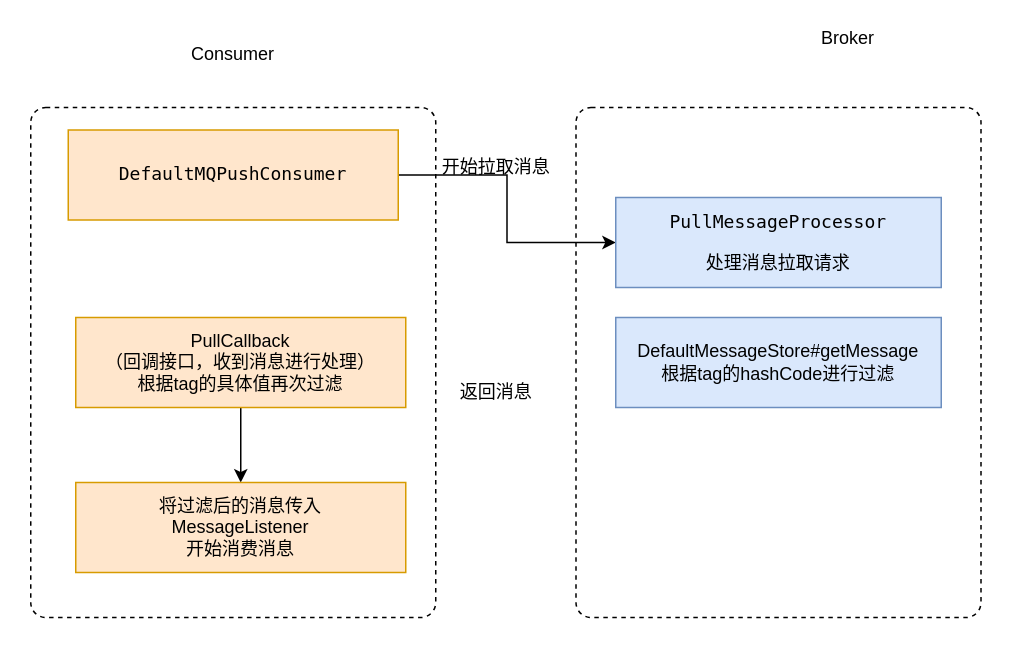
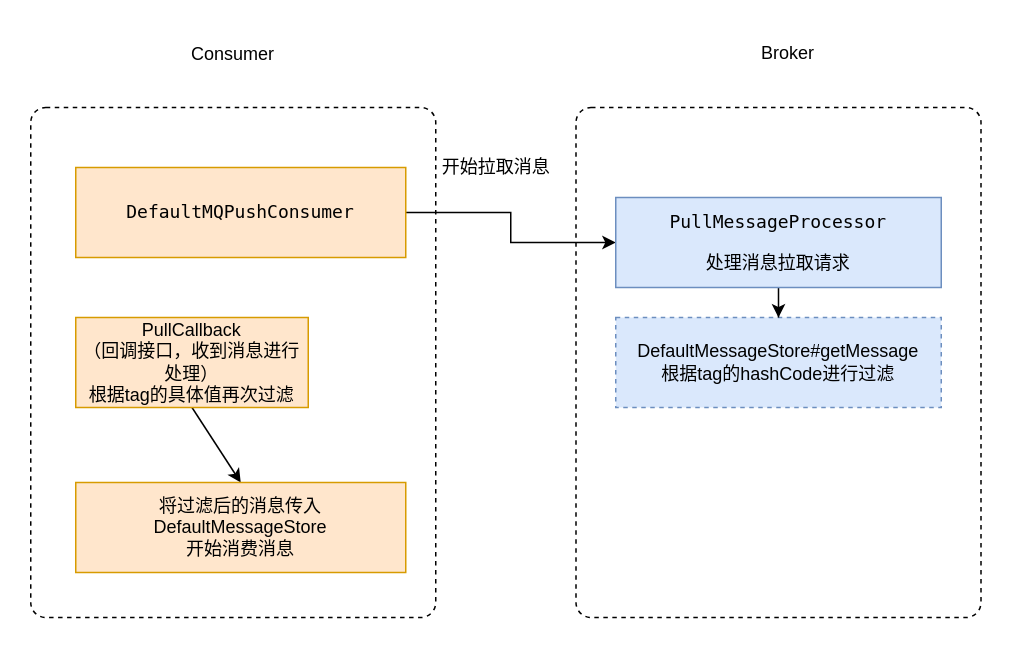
  <mxCell id="0" />
  <mxCell id="1" parent="0" />
  <mxCell id="2" value="" style="html=1;align=center;verticalAlign=top;rounded=1;absoluteArcSize=1;arcSize=20;dashed=1;" parent="1" vertex="1"><mxGeometry x="383.5" y="71" width="270" height="340" as="geometry" /></mxCell>
  <mxCell id="3" value="" style="html=1;align=center;verticalAlign=top;rounded=1;absoluteArcSize=1;arcSize=20;dashed=1;" parent="1" vertex="1"><mxGeometry x="20" y="71" width="270" height="340" as="geometry" /></mxCell>
  <mxCell id="4" style="edgeStyle=orthogonalEdgeStyle;rounded=0;orthogonalLoop=1;jettySize=auto;html=1;exitX=1;exitY=0.5;exitDx=0;exitDy=0;entryX=0;entryY=0.5;entryDx=0;entryDy=0;" edge="1" parent="1" source="5" target="14"><mxGeometry relative="1" as="geometry" /></mxCell>
- <mxCell id="5" value="&lt;pre&gt;DefaultMQPushConsumer&lt;/pre&gt;" style="rounded=0;whiteSpace=wrap;html=1;fillColor=#ffe6cc;strokeColor=#d79b00;" parent="1" vertex="1"><mxGeometry x="45" y="86" width="220" height="60" as="geometry" /></mxCell>
- <mxCell id="6" value="&lt;span&gt;DefaultMessageStore#getMessage&lt;br&gt;根据tag的hashCode进行过滤&lt;br&gt;&lt;/span&gt;" style="rounded=0;whiteSpace=wrap;html=1;fillColor=#dae8fc;strokeColor=#6c8ebf;" parent="1" vertex="1"><mxGeometry x="410" y="211" width="217" height="60" as="geometry" /></mxCell>
+ <mxCell id="5" value="&lt;pre&gt;DefaultMQPushConsumer&lt;/pre&gt;" style="rounded=0;whiteSpace=wrap;html=1;fillColor=#ffe6cc;strokeColor=#d79b00;" parent="1" vertex="1"><mxGeometry x="50" y="111" width="220" height="60" as="geometry" /></mxCell>
+ <mxCell id="6" value="&lt;span&gt;DefaultMessageStore#getMessage&lt;br&gt;根据tag的hashCode进行过滤&lt;br&gt;&lt;/span&gt;" style="rounded=0;whiteSpace=wrap;html=1;fillColor=#dae8fc;strokeColor=#6c8ebf;dashed=1;" parent="1" vertex="1"><mxGeometry x="410" y="211" width="217" height="60" as="geometry" /></mxCell>
  <mxCell id="7" style="edgeStyle=none;rounded=0;orthogonalLoop=1;jettySize=auto;html=1;exitX=0.5;exitY=1;exitDx=0;exitDy=0;entryX=0.5;entryY=0;entryDx=0;entryDy=0;" parent="1" source="8" target="9" edge="1"><mxGeometry relative="1" as="geometry" /></mxCell>
- <mxCell id="8" value="PullCallback&lt;br&gt;（回调接口，收到消息进行处理）&lt;br&gt;根据tag的具体值再次过滤" style="rounded=0;whiteSpace=wrap;html=1;fillColor=#ffe6cc;strokeColor=#d79b00;" parent="1" vertex="1"><mxGeometry x="50" y="211" width="220" height="60" as="geometry" /></mxCell>
- <mxCell id="9" value="&lt;span style=&quot;text-align: left&quot;&gt;将过滤后的消息传入&lt;br&gt;&lt;/span&gt;&lt;span style=&quot;text-align: left&quot;&gt;MessageListener&lt;br&gt;&lt;/span&gt;&lt;span style=&quot;text-align: left&quot;&gt;开始消费消息&lt;br&gt;&lt;/span&gt;" style="rounded=0;whiteSpace=wrap;html=1;fillColor=#ffe6cc;strokeColor=#d79b00;" parent="1" vertex="1"><mxGeometry x="50" y="321" width="220" height="60" as="geometry" /></mxCell>
+ <mxCell id="8" value="PullCallback&lt;br&gt;（回调接口，收到消息进行处理）&lt;br&gt;根据tag的具体值再次过滤" style="rounded=0;whiteSpace=wrap;html=1;fillColor=#ffe6cc;strokeColor=#d79b00;" parent="1" vertex="1"><mxGeometry x="50" y="211" width="155" height="60" as="geometry" /></mxCell>
+ <mxCell id="9" value="&lt;span style=&quot;text-align: left&quot;&gt;将过滤后的消息传入&lt;br&gt;&lt;/span&gt;&lt;span style=&quot;text-align: left&quot;&gt;DefaultMessageStore&lt;br&gt;&lt;/span&gt;&lt;span style=&quot;text-align: left&quot;&gt;开始消费消息&lt;br&gt;&lt;/span&gt;" style="rounded=0;whiteSpace=wrap;html=1;fillColor=#ffe6cc;strokeColor=#d79b00;" parent="1" vertex="1"><mxGeometry x="50" y="321" width="220" height="60" as="geometry" /></mxCell>
  <mxCell id="10" value="开始拉取消息" style="text;html=1;align=center;verticalAlign=middle;resizable=0;points=[];autosize=1;strokeColor=none;fillColor=none;" parent="1" vertex="1"><mxGeometry x="285" y="101" width="90" height="20" as="geometry" /></mxCell>
  <mxCell id="11" value="Consumer" style="text;html=1;strokeColor=none;fillColor=none;align=center;verticalAlign=middle;whiteSpace=wrap;rounded=0;" parent="1" vertex="1"><mxGeometry x="125" y="21" width="60" height="30" as="geometry" /></mxCell>
- <mxCell id="12" value="Broker" style="text;html=1;strokeColor=none;fillColor=none;align=center;verticalAlign=middle;whiteSpace=wrap;rounded=0;" parent="1" vertex="1"><mxGeometry x="535" y="10" width="60" height="30" as="geometry" /></mxCell>
+ <mxCell id="12" value="Broker" style="text;html=1;strokeColor=none;fillColor=none;align=center;verticalAlign=middle;whiteSpace=wrap;rounded=0;" parent="1" vertex="1"><mxGeometry x="495" y="20" width="60" height="30" as="geometry" /></mxCell>
+ <mxCell id="13" value="" style="edgeStyle=orthogonalEdgeStyle;rounded=0;orthogonalLoop=1;jettySize=auto;html=1;" edge="1" parent="1" source="14" target="6"><mxGeometry relative="1" as="geometry" /></mxCell>
  <mxCell id="14" value="&lt;pre&gt;PullMessageProcessor&lt;/pre&gt;&lt;pre&gt;处理消息拉取请求&lt;/pre&gt;" style="rounded=0;whiteSpace=wrap;html=1;fillColor=#dae8fc;strokeColor=#6c8ebf;" vertex="1" parent="1"><mxGeometry x="410" y="131" width="217" height="60" as="geometry" /></mxCell>
- <mxCell id="15" value="返回消息" style="text;html=1;align=center;verticalAlign=middle;resizable=0;points=[];autosize=1;strokeColor=none;fillColor=none;" vertex="1" parent="1"><mxGeometry x="300" y="251" width="60" height="20" as="geometry" /></mxCell>
